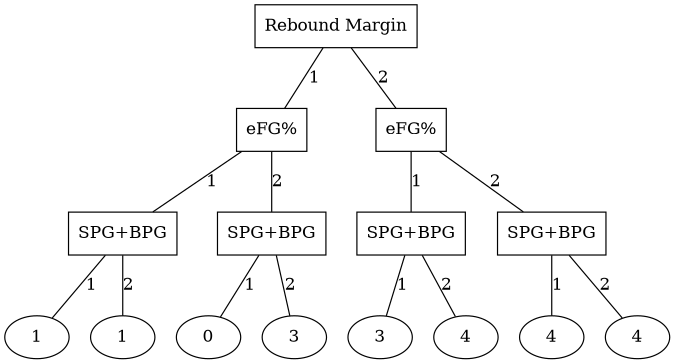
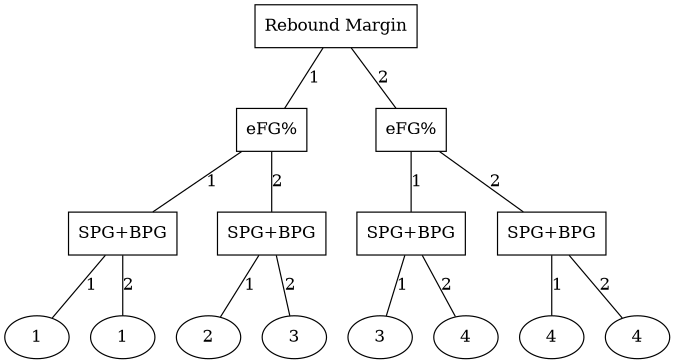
  graph {
    n1 [label="Rebound Margin" shape=box]
    n2 [label="eFG%" shape=box]
    n3 [label="eFG%" shape=box]
    n4 [label="SPG+BPG" shape=box]
    n5 [label="SPG+BPG" shape=box]
    n6 [label=1]
    n7 [label=1]
-   n8 [label=0]
+   n8 [label=2]
    n9 [label=3]
    n10 [label="SPG+BPG" shape=box]
    n11 [label="SPG+BPG" shape=box]
    n12 [label=3]
    n13 [label=4]
    n14 [label=4]
    n15 [label=4]
    n1 -- n2 [label=1]
    n1 -- n3 [label=2]
    n2 -- n4 [label=1]
    n2 -- n5 [label=2]
    n3 -- n10 [label=1]
    n3 -- n11 [label=2]
    n4 -- n6 [label=1]
    n4 -- n7 [label=2]
    n5 -- n8 [label=1]
    n5 -- n9 [label=2]
    n10 -- n12 [label=1]
    n10 -- n13 [label=2]
    n11 -- n14 [label=1]
    n11 -- n15 [label=2]
  }
